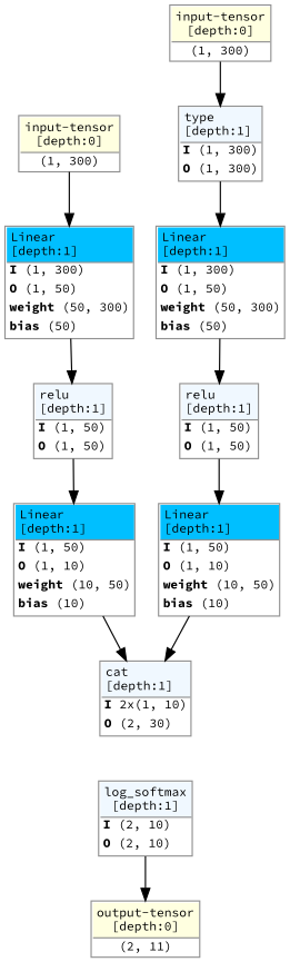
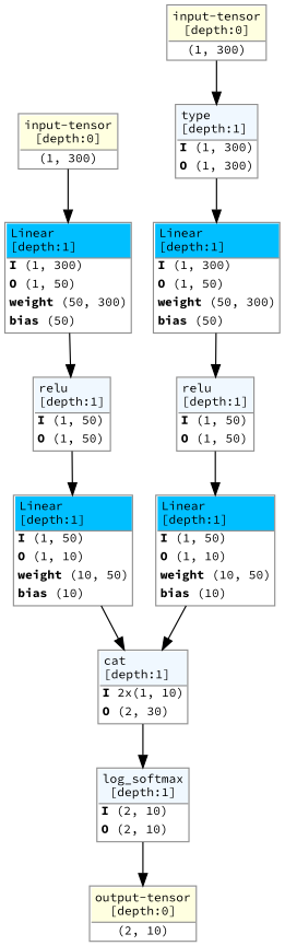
  strict digraph {
    fontname="Source Code Pro"
    ordering=in
    rankdir=TB
    node [align=left color="#909090" fillcolor="#ffffff90" fontname="Source Code Pro" fontsize=10 margin=0 ranksep=0.1 shape=plaintext style=filled]
    edge [fontname="Source Code Pro" fontsize=10]
    n1 [height=0.2 label=<                     <TABLE BORDER="1" CELLBORDER="0"                     CELLSPACING="0" CELLPADDING="2">                         <TR>                             <TD BGCOLOR="lightyellow" ALIGN="LEFT"                             BORDER="1" SIDES="B"                             >input-tensor<BR ALIGN="LEFT"/>[depth:0]</TD>                         </TR>                         <TR>                             <TD>(1, 300)</TD>                         </TR>                                              </TABLE>>]
    n2 [height=0.2 label=<                     <TABLE BORDER="1" CELLBORDER="0"                     CELLSPACING="0" CELLPADDING="2">                         <TR>                             <TD BGCOLOR="deepskyblue1" ALIGN="LEFT"                             BORDER="1" SIDES="B"                             >Linear<BR ALIGN="LEFT"/>[depth:1]</TD>                         </TR>                         <TR>                             <TD ALIGN="LEFT"><B>I</B> (1, 300)</TD>                         </TR>                         <TR>                             <TD ALIGN="LEFT"><B>O</B> (1, 50)</TD>                         </TR>                                         <TR>                     <TD ALIGN="LEFT"><B>weight</B> (50, 300)</TD>                 </TR>                 <TR>                     <TD ALIGN="LEFT"><B>bias</B> (50)</TD>                 </TR>                     </TABLE>>]
    n3 [height=0.2 label=<                     <TABLE BORDER="1" CELLBORDER="0"                     CELLSPACING="0" CELLPADDING="2">                         <TR>                             <TD BGCOLOR="aliceblue" ALIGN="LEFT"                             BORDER="1" SIDES="B"                             >relu<BR ALIGN="LEFT"/>[depth:1]</TD>                         </TR>                         <TR>                             <TD ALIGN="LEFT"><B>I</B> (1, 50)</TD>                         </TR>                         <TR>                             <TD ALIGN="LEFT"><B>O</B> (1, 50)</TD>                         </TR>                                              </TABLE>>]
    n4 [height=0.2 label=<                     <TABLE BORDER="1" CELLBORDER="0"                     CELLSPACING="0" CELLPADDING="2">                         <TR>                             <TD BGCOLOR="lightyellow" ALIGN="LEFT"                             BORDER="1" SIDES="B"                             >input-tensor<BR ALIGN="LEFT"/>[depth:0]</TD>                         </TR>                         <TR>                             <TD>(1, 300)</TD>                         </TR>                                              </TABLE>>]
    n5 [height=0.2 label=<                     <TABLE BORDER="1" CELLBORDER="0"                     CELLSPACING="0" CELLPADDING="2">                         <TR>                             <TD BGCOLOR="aliceblue" ALIGN="LEFT"                             BORDER="1" SIDES="B"                             >type<BR ALIGN="LEFT"/>[depth:1]</TD>                         </TR>                         <TR>                             <TD ALIGN="LEFT"><B>I</B> (1, 300)</TD>                         </TR>                         <TR>                             <TD ALIGN="LEFT"><B>O</B> (1, 300)</TD>                         </TR>                                              </TABLE>>]
    n6 [height=0.2 label=<                     <TABLE BORDER="1" CELLBORDER="0"                     CELLSPACING="0" CELLPADDING="2">                         <TR>                             <TD BGCOLOR="deepskyblue1" ALIGN="LEFT"                             BORDER="1" SIDES="B"                             >Linear<BR ALIGN="LEFT"/>[depth:1]</TD>                         </TR>                         <TR>                             <TD ALIGN="LEFT"><B>I</B> (1, 300)</TD>                         </TR>                         <TR>                             <TD ALIGN="LEFT"><B>O</B> (1, 50)</TD>                         </TR>                                         <TR>                     <TD ALIGN="LEFT"><B>weight</B> (50, 300)</TD>                 </TR>                 <TR>                     <TD ALIGN="LEFT"><B>bias</B> (50)</TD>                 </TR>                     </TABLE>>]
    n7 [height=0.2 label=<                     <TABLE BORDER="1" CELLBORDER="0"                     CELLSPACING="0" CELLPADDING="2">                         <TR>                             <TD BGCOLOR="deepskyblue1" ALIGN="LEFT"                             BORDER="1" SIDES="B"                             >Linear<BR ALIGN="LEFT"/>[depth:1]</TD>                         </TR>                         <TR>                             <TD ALIGN="LEFT"><B>I</B> (1, 50)</TD>                         </TR>                         <TR>                             <TD ALIGN="LEFT"><B>O</B> (1, 10)</TD>                         </TR>                                         <TR>                     <TD ALIGN="LEFT"><B>weight</B> (10, 50)</TD>                 </TR>                 <TR>                     <TD ALIGN="LEFT"><B>bias</B> (10)</TD>                 </TR>                     </TABLE>>]
    n8 [height=0.2 label=<                     <TABLE BORDER="1" CELLBORDER="0"                     CELLSPACING="0" CELLPADDING="2">                         <TR>                             <TD BGCOLOR="aliceblue" ALIGN="LEFT"                             BORDER="1" SIDES="B"                             >cat<BR ALIGN="LEFT"/>[depth:1]</TD>                         </TR>                         <TR>                             <TD ALIGN="LEFT"><B>I</B> 2x(1, 10)</TD>                         </TR>                         <TR>                             <TD ALIGN="LEFT"><B>O</B> (2, 30)</TD>                         </TR>                                              </TABLE>>]
    n9 [height=0.2 label=<                     <TABLE BORDER="1" CELLBORDER="0"                     CELLSPACING="0" CELLPADDING="2">                         <TR>                             <TD BGCOLOR="aliceblue" ALIGN="LEFT"                             BORDER="1" SIDES="B"                             >log_softmax<BR ALIGN="LEFT"/>[depth:1]</TD>                         </TR>                         <TR>                             <TD ALIGN="LEFT"><B>I</B> (2, 10)</TD>                         </TR>                         <TR>                             <TD ALIGN="LEFT"><B>O</B> (2, 10)</TD>                         </TR>                                              </TABLE>>]
    n10 [height=0.2 label=<                     <TABLE BORDER="1" CELLBORDER="0"                     CELLSPACING="0" CELLPADDING="2">                         <TR>                             <TD BGCOLOR="aliceblue" ALIGN="LEFT"                             BORDER="1" SIDES="B"                             >relu<BR ALIGN="LEFT"/>[depth:1]</TD>                         </TR>                         <TR>                             <TD ALIGN="LEFT"><B>I</B> (1, 50)</TD>                         </TR>                         <TR>                             <TD ALIGN="LEFT"><B>O</B> (1, 50)</TD>                         </TR>                                              </TABLE>>]
    n11 [height=0.2 label=<                     <TABLE BORDER="1" CELLBORDER="0"                     CELLSPACING="0" CELLPADDING="2">                         <TR>                             <TD BGCOLOR="deepskyblue1" ALIGN="LEFT"                             BORDER="1" SIDES="B"                             >Linear<BR ALIGN="LEFT"/>[depth:1]</TD>                         </TR>                         <TR>                             <TD ALIGN="LEFT"><B>I</B> (1, 50)</TD>                         </TR>                         <TR>                             <TD ALIGN="LEFT"><B>O</B> (1, 10)</TD>                         </TR>                                         <TR>                     <TD ALIGN="LEFT"><B>weight</B> (10, 50)</TD>                 </TR>                 <TR>                     <TD ALIGN="LEFT"><B>bias</B> (10)</TD>                 </TR>                     </TABLE>>]
-   n12 [height=0.2 label=<                     <TABLE BORDER="1" CELLBORDER="0"                     CELLSPACING="0" CELLPADDING="2">                         <TR>                             <TD BGCOLOR="lightyellow" ALIGN="LEFT"                             BORDER="1" SIDES="B"                             >output-tensor<BR ALIGN="LEFT"/>[depth:0]</TD>                         </TR>                         <TR>                             <TD>(2, 11)</TD>                         </TR>                                              </TABLE>>]
+   n12 [height=0.2 label=<                     <TABLE BORDER="1" CELLBORDER="0"                     CELLSPACING="0" CELLPADDING="2">                         <TR>                             <TD BGCOLOR="lightyellow" ALIGN="LEFT"                             BORDER="1" SIDES="B"                             >output-tensor<BR ALIGN="LEFT"/>[depth:0]</TD>                         </TR>                         <TR>                             <TD>(2, 10)</TD>                         </TR>                                              </TABLE>>]
    n1 -> n2
    n2 -> n3
    n3 -> n7
    n4 -> n5
    n5 -> n6
    n6 -> n10
    n7 -> n8
+   n8 -> n9
    n9 -> n12
    n10 -> n11
    n11 -> n8
  }
